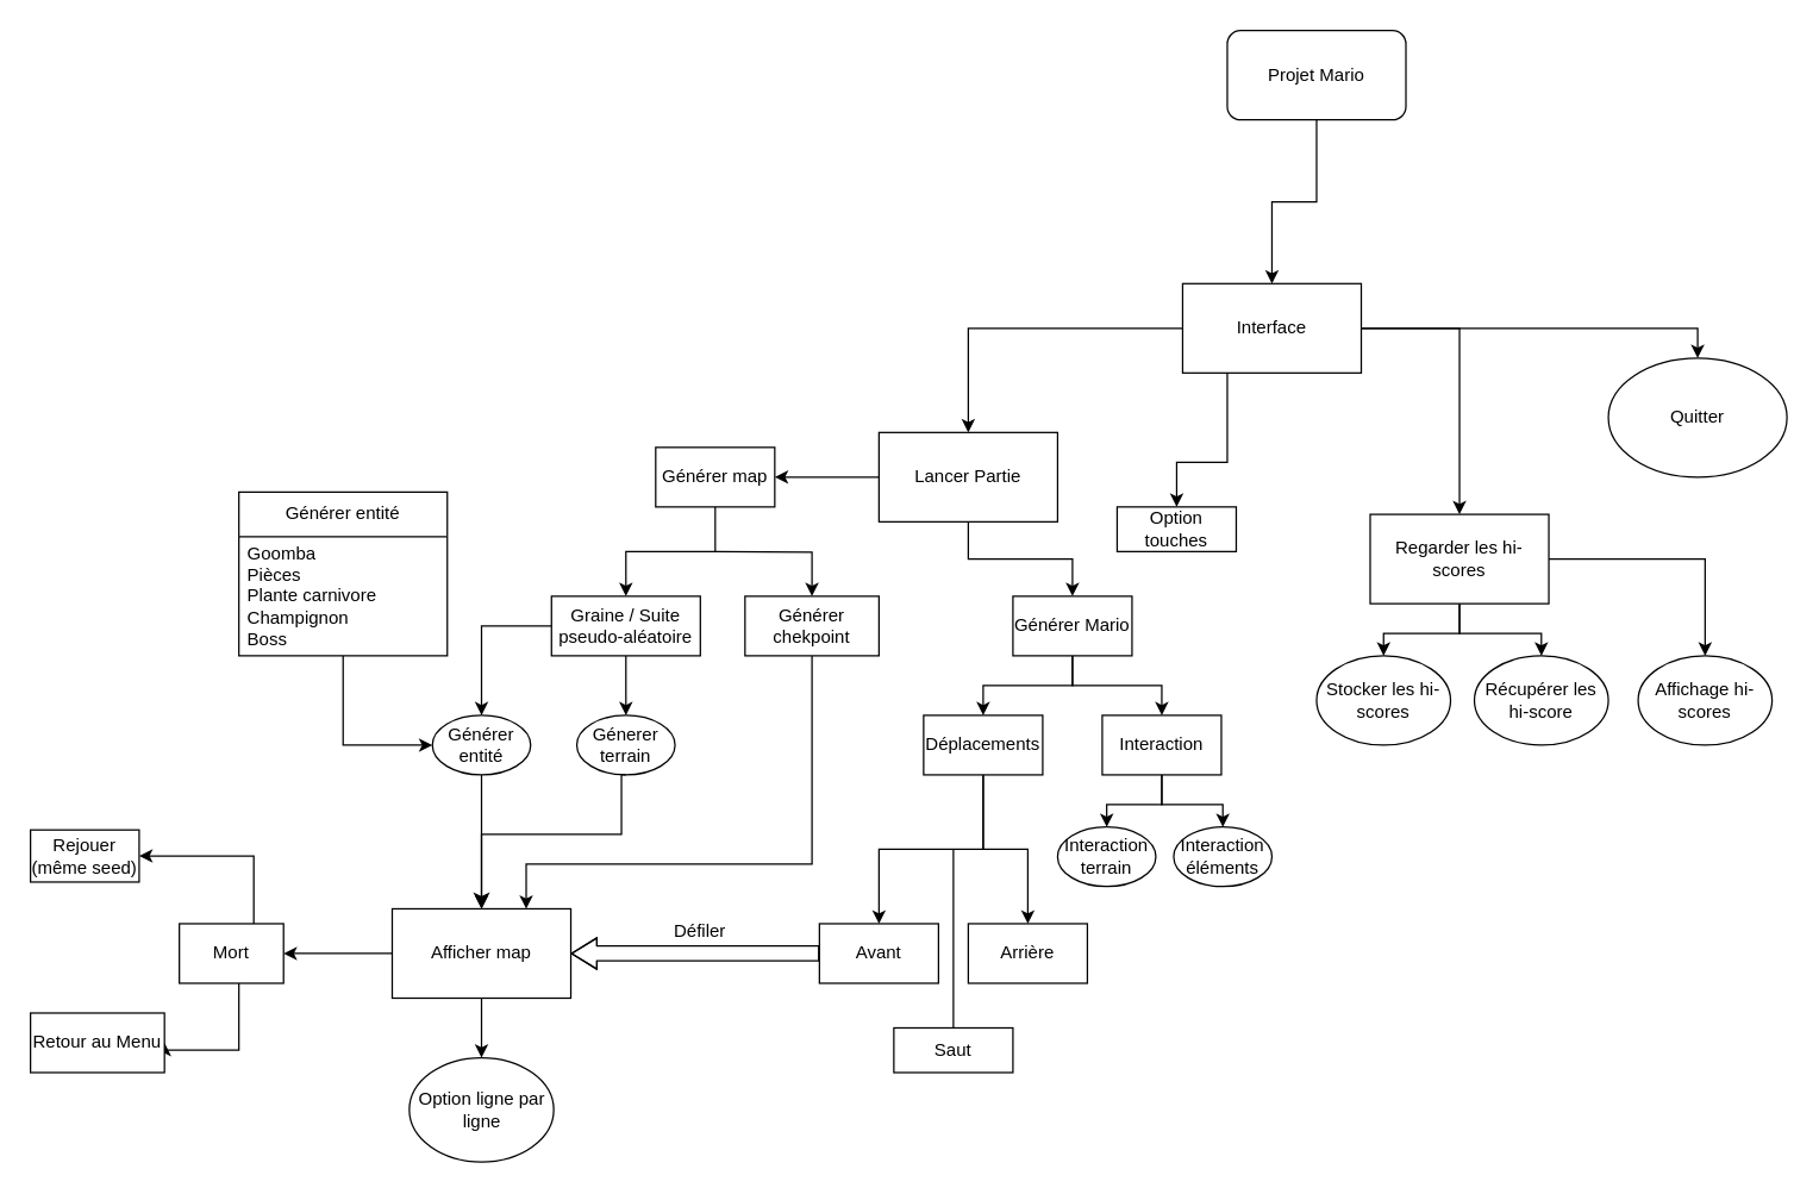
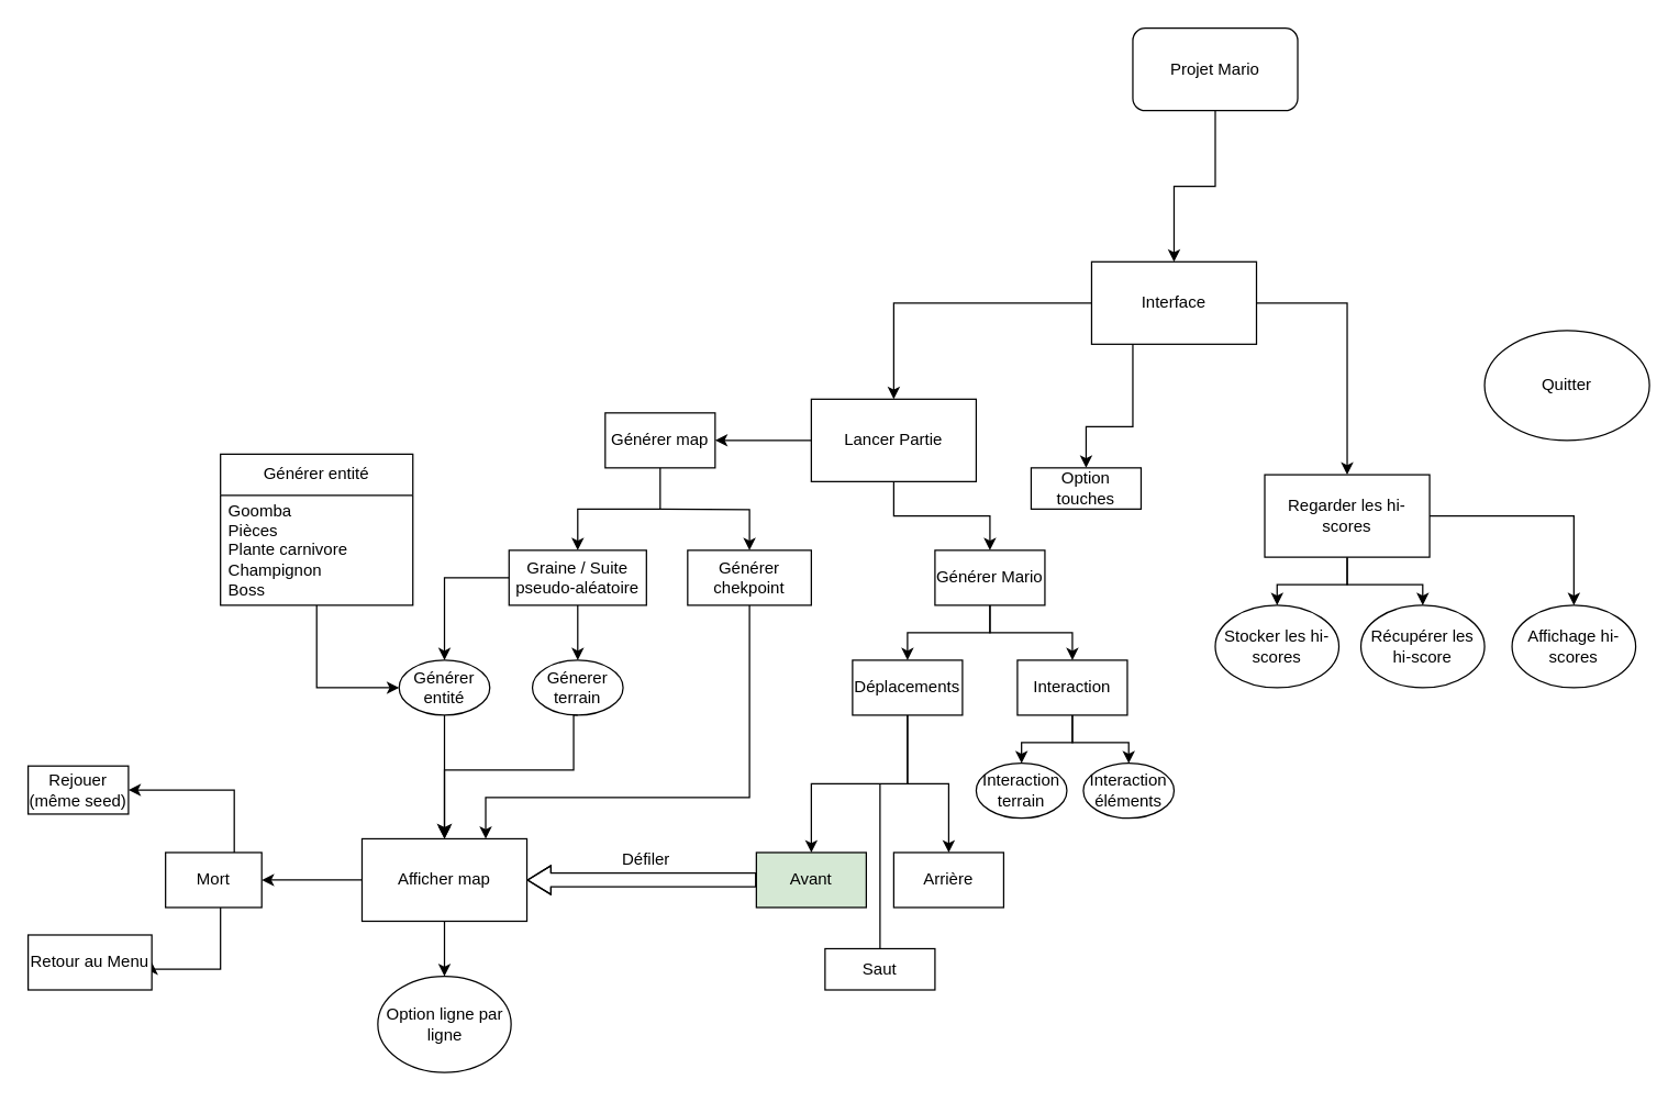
  <mxCell id="0" />
  <mxCell id="1" parent="0" />
  <mxCell id="2" style="edgeStyle=orthogonalEdgeStyle;rounded=0;orthogonalLoop=1;jettySize=auto;html=1;" parent="1" source="3" target="7" edge="1"><mxGeometry relative="1" as="geometry" /></mxCell>
  <mxCell id="3" value="Projet Mario" style="rounded=1;whiteSpace=wrap;html=1;" parent="1" vertex="1"><mxGeometry x="824" y="20" width="120" height="60" as="geometry" /></mxCell>
  <mxCell id="4" style="edgeStyle=orthogonalEdgeStyle;rounded=0;orthogonalLoop=1;jettySize=auto;html=1;" parent="1" source="7" target="14" edge="1"><mxGeometry relative="1" as="geometry" /></mxCell>
  <mxCell id="5" style="edgeStyle=orthogonalEdgeStyle;rounded=0;orthogonalLoop=1;jettySize=auto;html=1;" parent="1" source="7" target="10" edge="1"><mxGeometry relative="1" as="geometry" /></mxCell>
- <mxCell id="6" style="edgeStyle=orthogonalEdgeStyle;rounded=0;orthogonalLoop=1;jettySize=auto;html=1;entryX=0.5;entryY=0;entryDx=0;entryDy=0;" parent="1" source="7" target="15" edge="1"><mxGeometry relative="1" as="geometry" /></mxCell>
  <mxCell id="7" value="Interface" style="rounded=0;whiteSpace=wrap;html=1;" parent="1" vertex="1"><mxGeometry x="794" y="190" width="120" height="60" as="geometry" /></mxCell>
  <mxCell id="8" style="edgeStyle=orthogonalEdgeStyle;rounded=0;orthogonalLoop=1;jettySize=auto;html=1;entryX=0.5;entryY=0;entryDx=0;entryDy=0;" parent="1" source="10" target="21" edge="1"><mxGeometry relative="1" as="geometry" /></mxCell>
  <mxCell id="9" style="edgeStyle=orthogonalEdgeStyle;rounded=0;orthogonalLoop=1;jettySize=auto;html=1;" parent="1" source="10" target="23" edge="1"><mxGeometry relative="1" as="geometry" /></mxCell>
  <mxCell id="10" value="Lancer Partie" style="rounded=0;whiteSpace=wrap;html=1;" parent="1" vertex="1"><mxGeometry x="590" y="290" width="120" height="60" as="geometry" /></mxCell>
  <mxCell id="11" style="edgeStyle=orthogonalEdgeStyle;rounded=0;orthogonalLoop=1;jettySize=auto;html=1;entryX=0.5;entryY=0;entryDx=0;entryDy=0;" parent="1" source="14" target="16" edge="1"><mxGeometry relative="1" as="geometry"><mxPoint x="929" y="435" as="targetPoint" /></mxGeometry></mxCell>
  <mxCell id="12" style="edgeStyle=orthogonalEdgeStyle;rounded=0;orthogonalLoop=1;jettySize=auto;html=1;" parent="1" source="14" target="17" edge="1"><mxGeometry relative="1" as="geometry" /></mxCell>
  <mxCell id="13" style="edgeStyle=orthogonalEdgeStyle;rounded=0;orthogonalLoop=1;jettySize=auto;html=1;entryX=0.5;entryY=0;entryDx=0;entryDy=0;" parent="1" source="14" target="18" edge="1"><mxGeometry relative="1" as="geometry" /></mxCell>
  <mxCell id="14" value="Regarder les hi-scores" style="rounded=0;whiteSpace=wrap;html=1;" parent="1" vertex="1"><mxGeometry x="920" y="345" width="120" height="60" as="geometry" /></mxCell>
  <mxCell id="15" value="Quitter" style="ellipse;whiteSpace=wrap;html=1;" parent="1" vertex="1"><mxGeometry x="1080" y="240" width="120" height="80" as="geometry" /></mxCell>
  <mxCell id="16" value="Stocker les hi-scores" style="ellipse;whiteSpace=wrap;html=1;" parent="1" vertex="1"><mxGeometry x="884" y="440" width="90" height="60" as="geometry" /></mxCell>
  <mxCell id="17" value="Récupérer les hi-score" style="ellipse;whiteSpace=wrap;html=1;" parent="1" vertex="1"><mxGeometry x="990" y="440" width="90" height="60" as="geometry" /></mxCell>
  <mxCell id="18" value="Affichage hi-scores" style="ellipse;whiteSpace=wrap;html=1;" parent="1" vertex="1"><mxGeometry x="1100" y="440" width="90" height="60" as="geometry" /></mxCell>
  <mxCell id="19" style="edgeStyle=orthogonalEdgeStyle;rounded=0;orthogonalLoop=1;jettySize=auto;html=1;entryX=0.5;entryY=0;entryDx=0;entryDy=0;" parent="1" source="21" target="30" edge="1"><mxGeometry relative="1" as="geometry" /></mxCell>
  <mxCell id="20" style="edgeStyle=orthogonalEdgeStyle;rounded=0;orthogonalLoop=1;jettySize=auto;html=1;" parent="1" source="21" target="33" edge="1"><mxGeometry relative="1" as="geometry" /></mxCell>
  <mxCell id="21" value="Générer Mario" style="rounded=0;whiteSpace=wrap;html=1;" parent="1" vertex="1"><mxGeometry x="680" y="400" width="80" height="40" as="geometry" /></mxCell>
  <mxCell id="22" style="edgeStyle=orthogonalEdgeStyle;rounded=0;orthogonalLoop=1;jettySize=auto;html=1;" parent="1" source="23" target="27" edge="1"><mxGeometry relative="1" as="geometry" /></mxCell>
  <mxCell id="23" value="Générer map" style="rounded=0;whiteSpace=wrap;html=1;" parent="1" vertex="1"><mxGeometry x="440" y="300" width="80" height="40" as="geometry" /></mxCell>
  <mxCell id="24" value="Génerer terrain" style="ellipse;whiteSpace=wrap;html=1;" parent="1" vertex="1"><mxGeometry x="387" y="480" width="66" height="40" as="geometry" /></mxCell>
  <mxCell id="25" style="edgeStyle=orthogonalEdgeStyle;rounded=0;orthogonalLoop=1;jettySize=auto;html=1;entryX=0.5;entryY=0;entryDx=0;entryDy=0;" parent="1" source="27" target="24" edge="1"><mxGeometry relative="1" as="geometry" /></mxCell>
  <mxCell id="26" style="edgeStyle=orthogonalEdgeStyle;rounded=0;orthogonalLoop=1;jettySize=auto;html=1;" parent="1" source="27" target="49" edge="1"><mxGeometry relative="1" as="geometry" /></mxCell>
  <mxCell id="27" value="Graine / Suite pseudo-aléatoire" style="rounded=0;whiteSpace=wrap;html=1;" parent="1" vertex="1"><mxGeometry x="370" y="400" width="100" height="40" as="geometry" /></mxCell>
  <mxCell id="28" style="edgeStyle=orthogonalEdgeStyle;rounded=0;orthogonalLoop=1;jettySize=auto;html=1;" parent="1" source="30" target="37" edge="1"><mxGeometry relative="1" as="geometry" /></mxCell>
  <mxCell id="29" style="edgeStyle=orthogonalEdgeStyle;rounded=0;orthogonalLoop=1;jettySize=auto;html=1;" parent="1" source="30" target="36" edge="1"><mxGeometry relative="1" as="geometry" /></mxCell>
  <mxCell id="30" value="Déplacements" style="rounded=0;whiteSpace=wrap;html=1;" parent="1" vertex="1"><mxGeometry x="620" y="480" width="80" height="40" as="geometry" /></mxCell>
  <mxCell id="31" style="edgeStyle=orthogonalEdgeStyle;rounded=0;orthogonalLoop=1;jettySize=auto;html=1;" parent="1" source="33" target="35" edge="1"><mxGeometry relative="1" as="geometry" /></mxCell>
  <mxCell id="32" style="edgeStyle=orthogonalEdgeStyle;rounded=0;orthogonalLoop=1;jettySize=auto;html=1;" parent="1" source="33" target="34" edge="1"><mxGeometry relative="1" as="geometry" /></mxCell>
  <mxCell id="33" value="Interaction" style="rounded=0;whiteSpace=wrap;html=1;" parent="1" vertex="1"><mxGeometry x="740" y="480" width="80" height="40" as="geometry" /></mxCell>
  <mxCell id="34" value="Interaction terrain" style="ellipse;whiteSpace=wrap;html=1;" parent="1" vertex="1"><mxGeometry x="710" y="555" width="66" height="40" as="geometry" /></mxCell>
  <mxCell id="35" value="Interaction éléments" style="ellipse;whiteSpace=wrap;html=1;" parent="1" vertex="1"><mxGeometry x="788" y="555" width="66" height="40" as="geometry" /></mxCell>
- <mxCell id="36" value="Avant" style="rounded=0;whiteSpace=wrap;html=1;" parent="1" vertex="1"><mxGeometry x="550" y="620" width="80" height="40" as="geometry" /></mxCell>
+ <mxCell id="36" value="Avant" style="rounded=0;whiteSpace=wrap;html=1;fillColor=#d5e8d4;" parent="1" vertex="1"><mxGeometry x="550" y="620" width="80" height="40" as="geometry" /></mxCell>
  <mxCell id="37" value="Arrière" style="rounded=0;whiteSpace=wrap;html=1;" parent="1" vertex="1"><mxGeometry x="650" y="620" width="80" height="40" as="geometry" /></mxCell>
  <mxCell id="38" style="edgeStyle=orthogonalEdgeStyle;rounded=0;orthogonalLoop=1;jettySize=auto;html=1;" parent="1" source="40" target="57" edge="1"><mxGeometry relative="1" as="geometry" /></mxCell>
  <mxCell id="39" style="edgeStyle=orthogonalEdgeStyle;rounded=0;orthogonalLoop=1;jettySize=auto;html=1;entryX=1;entryY=0.5;entryDx=0;entryDy=0;" edge="1" parent="1" source="40" target="60"><mxGeometry relative="1" as="geometry" /></mxCell>
  <mxCell id="40" value="Afficher map" style="rounded=0;whiteSpace=wrap;html=1;" parent="1" vertex="1"><mxGeometry x="263" y="610" width="120" height="60" as="geometry" /></mxCell>
  <mxCell id="41" value="" style="shape=flexArrow;endArrow=classic;html=1;rounded=0;endWidth=10;endSize=5.33;" parent="1" source="36" target="40" edge="1"><mxGeometry width="50" height="50" relative="1" as="geometry"><mxPoint x="500" y="750" as="sourcePoint" /><mxPoint x="550" y="700" as="targetPoint" /><Array as="points"><mxPoint x="520" y="640" /></Array></mxGeometry></mxCell>
  <mxCell id="42" value="Défiler" style="text;html=1;align=center;verticalAlign=middle;whiteSpace=wrap;rounded=0;" parent="1" vertex="1"><mxGeometry x="440" y="610" width="60" height="30" as="geometry" /></mxCell>
  <mxCell id="43" value="" style="endArrow=classic;html=1;rounded=0;exitX=0.25;exitY=1;exitDx=0;exitDy=0;" parent="1" source="7" edge="1"><mxGeometry width="50" height="50" relative="1" as="geometry"><mxPoint x="740" y="430" as="sourcePoint" /><mxPoint x="790" y="340" as="targetPoint" /><Array as="points"><mxPoint x="824" y="310" /><mxPoint x="790" y="310" /></Array></mxGeometry></mxCell>
  <mxCell id="44" style="edgeStyle=orthogonalEdgeStyle;rounded=0;orthogonalLoop=1;jettySize=auto;html=1;entryX=0;entryY=0.5;entryDx=0;entryDy=0;" parent="1" source="46" target="49" edge="1"><mxGeometry relative="1" as="geometry"><mxPoint x="400" y="550" as="targetPoint" /></mxGeometry></mxCell>
  <mxCell id="45" value="Option touches" style="rounded=0;whiteSpace=wrap;html=1;" parent="1" vertex="1"><mxGeometry x="750" y="340" width="80" height="30" as="geometry" /></mxCell>
  <mxCell id="46" value="Générer entité" style="swimlane;fontStyle=0;childLayout=stackLayout;horizontal=1;startSize=30;horizontalStack=0;resizeParent=1;resizeParentMax=0;resizeLast=0;collapsible=1;marginBottom=0;whiteSpace=wrap;html=1;" parent="1" vertex="1"><mxGeometry x="160" y="330" width="140" height="110" as="geometry"><mxRectangle x="-200" y="360" width="120" height="30" as="alternateBounds" /></mxGeometry></mxCell>
  <mxCell id="47" value="&lt;div&gt;Goomba&lt;/div&gt;&lt;div&gt;Pièces&lt;/div&gt;&lt;div&gt;Plante carnivore&lt;/div&gt;&lt;div&gt;Champignon&lt;br&gt;&lt;/div&gt;&lt;div&gt;Boss&lt;/div&gt;" style="text;strokeColor=none;fillColor=none;align=left;verticalAlign=middle;spacingLeft=4;spacingRight=4;overflow=hidden;points=[[0,0.5],[1,0.5]];portConstraint=eastwest;rotatable=0;whiteSpace=wrap;html=1;" parent="46" vertex="1"><mxGeometry y="30" width="140" height="80" as="geometry" /></mxCell>
  <mxCell id="48" style="edgeStyle=none;curved=1;rounded=0;orthogonalLoop=1;jettySize=auto;html=1;exitX=0.5;exitY=1;exitDx=0;exitDy=0;fontSize=12;startSize=8;endSize=8;" parent="1" source="49" target="40" edge="1"><mxGeometry relative="1" as="geometry" /></mxCell>
  <mxCell id="49" value="Générer entité" style="ellipse;whiteSpace=wrap;html=1;" parent="1" vertex="1"><mxGeometry x="290" y="480" width="66" height="40" as="geometry" /></mxCell>
  <mxCell id="50" value="" style="endArrow=classic;html=1;rounded=0;fontSize=12;startSize=8;endSize=8;curved=1;" parent="1" edge="1"><mxGeometry width="50" height="50" relative="1" as="geometry"><mxPoint x="640" y="570" as="sourcePoint" /><mxPoint x="640" y="710" as="targetPoint" /></mxGeometry></mxCell>
  <mxCell id="51" value="Saut" style="rounded=0;whiteSpace=wrap;html=1;" parent="1" vertex="1"><mxGeometry x="600" y="690" width="80" height="30" as="geometry" /></mxCell>
  <mxCell id="52" value="Générer chekpoint" style="rounded=0;whiteSpace=wrap;html=1;" parent="1" vertex="1"><mxGeometry x="500" y="400" width="90" height="40" as="geometry" /></mxCell>
  <mxCell id="53" style="edgeStyle=none;curved=1;rounded=0;orthogonalLoop=1;jettySize=auto;html=1;exitX=0.5;exitY=1;exitDx=0;exitDy=0;fontSize=12;startSize=8;endSize=8;" parent="1" source="23" target="23" edge="1"><mxGeometry relative="1" as="geometry" /></mxCell>
  <mxCell id="54" style="edgeStyle=orthogonalEdgeStyle;rounded=0;orthogonalLoop=1;jettySize=auto;html=1;exitX=0.5;exitY=1;exitDx=0;exitDy=0;entryX=0.75;entryY=0;entryDx=0;entryDy=0;" parent="1" source="52" target="40" edge="1"><mxGeometry relative="1" as="geometry"><mxPoint x="557" y="460" as="sourcePoint" /><mxPoint x="510" y="555" as="targetPoint" /><Array as="points"><mxPoint x="545" y="580" /><mxPoint x="353" y="580" /></Array></mxGeometry></mxCell>
  <mxCell id="55" style="edgeStyle=orthogonalEdgeStyle;rounded=0;orthogonalLoop=1;jettySize=auto;html=1;entryX=0.5;entryY=0;entryDx=0;entryDy=0;" parent="1" target="52" edge="1"><mxGeometry relative="1" as="geometry"><mxPoint x="480" y="370" as="sourcePoint" /><mxPoint x="521.5" y="457.5" as="targetPoint" /></mxGeometry></mxCell>
  <mxCell id="56" style="edgeStyle=orthogonalEdgeStyle;rounded=0;orthogonalLoop=1;jettySize=auto;html=1;exitX=0.5;exitY=1;exitDx=0;exitDy=0;entryX=0.5;entryY=0;entryDx=0;entryDy=0;" parent="1" source="24" target="40" edge="1"><mxGeometry relative="1" as="geometry"><mxPoint x="417" y="555" as="sourcePoint" /><mxPoint x="370" y="625" as="targetPoint" /><Array as="points"><mxPoint x="417" y="520" /><mxPoint x="417" y="560" /><mxPoint x="323" y="560" /></Array></mxGeometry></mxCell>
  <mxCell id="57" value="Option ligne par ligne" style="ellipse;whiteSpace=wrap;html=1;" parent="1" vertex="1"><mxGeometry x="274.5" y="710" width="97" height="70" as="geometry" /></mxCell>
  <mxCell id="58" style="edgeStyle=orthogonalEdgeStyle;rounded=0;orthogonalLoop=1;jettySize=auto;html=1;entryX=1;entryY=0.5;entryDx=0;entryDy=0;" edge="1" parent="1" source="60" target="61"><mxGeometry relative="1" as="geometry"><Array as="points"><mxPoint x="170" y="574" /></Array></mxGeometry></mxCell>
  <mxCell id="59" style="edgeStyle=orthogonalEdgeStyle;rounded=0;orthogonalLoop=1;jettySize=auto;html=1;entryX=1;entryY=0.5;entryDx=0;entryDy=0;" edge="1" parent="1" source="60" target="62"><mxGeometry relative="1" as="geometry"><Array as="points"><mxPoint x="160" y="705" /></Array></mxGeometry></mxCell>
  <mxCell id="60" value="Mort" style="rounded=0;whiteSpace=wrap;html=1;" vertex="1" parent="1"><mxGeometry x="120" y="620" width="70" height="40" as="geometry" /></mxCell>
  <mxCell id="61" value="Rejouer (même seed)" style="rounded=0;whiteSpace=wrap;html=1;" vertex="1" parent="1"><mxGeometry x="20" y="557" width="73" height="35" as="geometry" /></mxCell>
  <mxCell id="62" value="Retour au Menu" style="rounded=0;whiteSpace=wrap;html=1;" vertex="1" parent="1"><mxGeometry x="20" y="680" width="90" height="40" as="geometry" /></mxCell>
